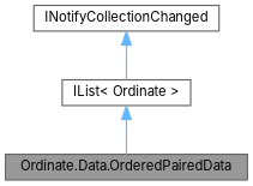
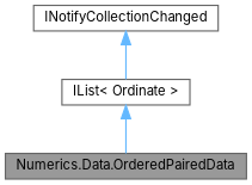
  digraph {
    fontname=Inter
    node [color=gray40 fillcolor=white fontname=Inter fontsize=10 shape=box style=filled]
    edge [color=steelblue1 dir=back fontname=Inter fontsize=10 labelfontname=Helvetica labelfontsize=10 style=solid]
-   n1 [fillcolor=grey60 fontcolor=black height=0.2 label="Ordinate.Data.OrderedPairedData" width=0.4]
+   n1 [fillcolor=grey60 fontcolor=black height=0.2 label="Numerics.Data.OrderedPairedData" width=0.4]
    n2 [height=0.2 label="IList\< Ordinate \>" width=0.4]
    n3 [height=0.2 label=INotifyCollectionChanged width=0.4]
    n2 -> n1
    n3 -> n2
  }
